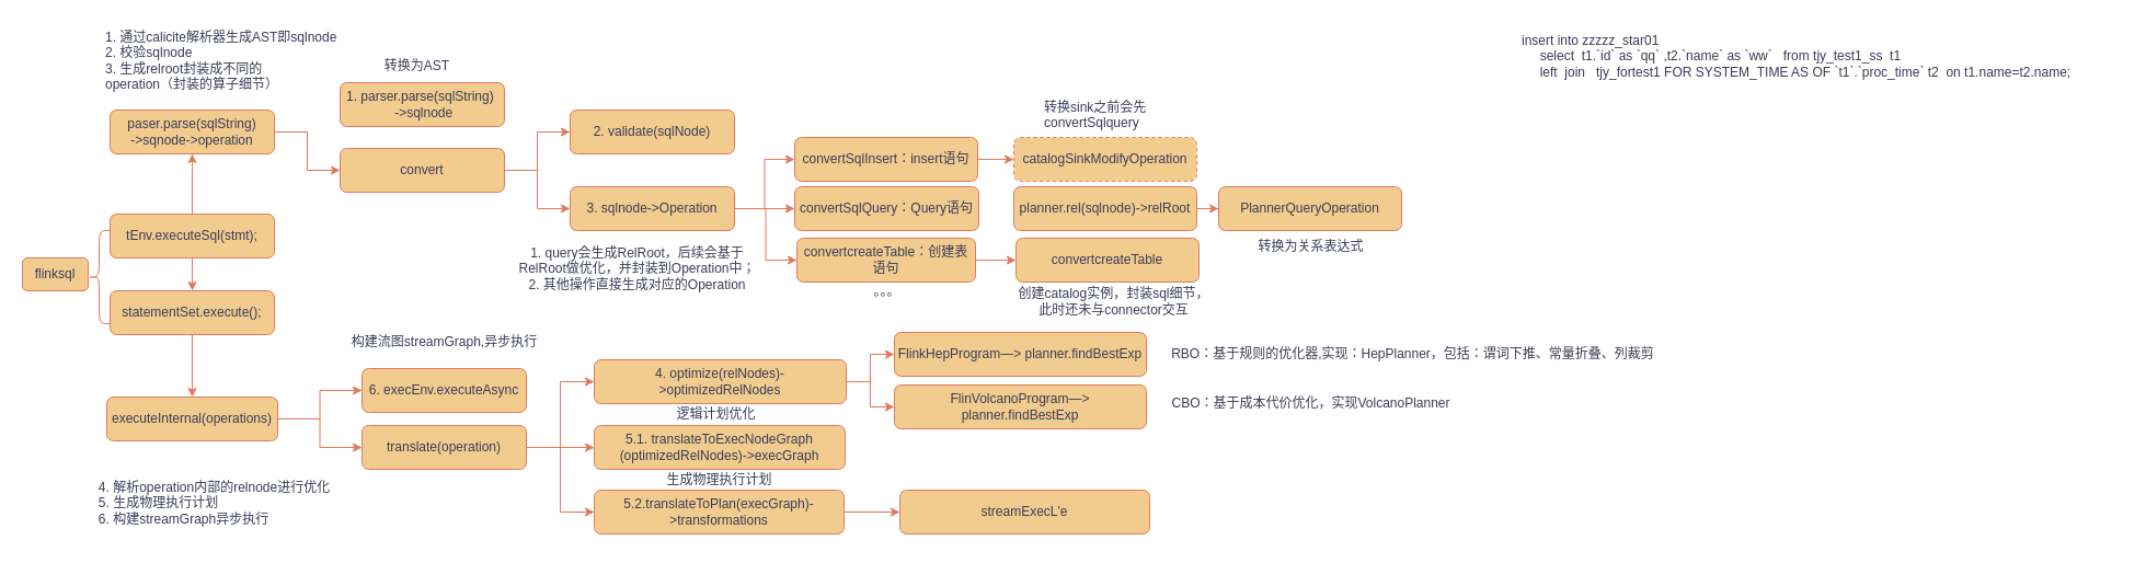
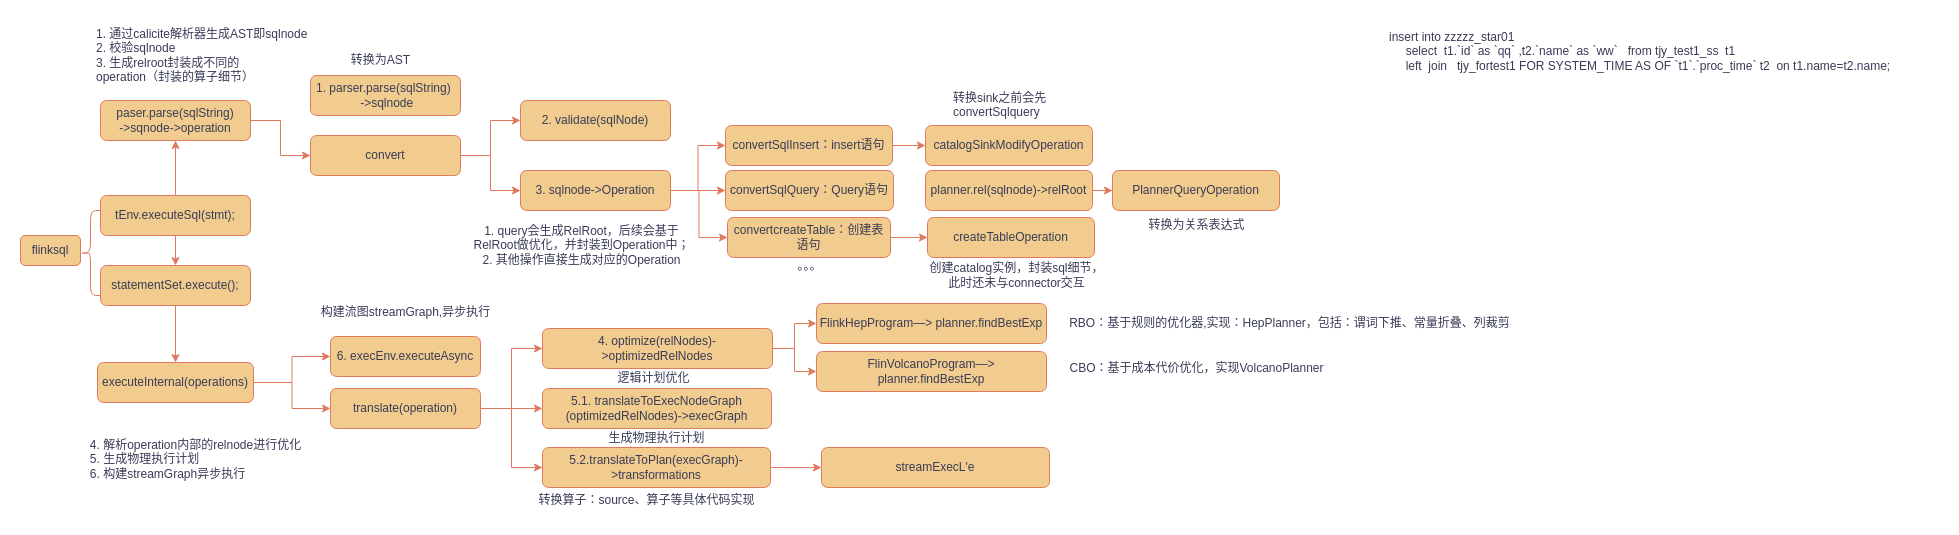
  <mxCell id="0" />
  <mxCell id="1" parent="0" />
  <mxCell id="2" value="flinksql" style="rounded=1;whiteSpace=wrap;html=1;labelBackgroundColor=none;fillColor=#F2CC8F;strokeColor=#E07A5F;fontColor=#393C56;" vertex="1" parent="1"><mxGeometry x="20" y="235" width="60" height="30" as="geometry" /></mxCell>
  <mxCell id="3" value="" style="shape=curlyBracket;whiteSpace=wrap;html=1;rounded=1;labelPosition=left;verticalLabelPosition=middle;align=right;verticalAlign=middle;labelBackgroundColor=none;fillColor=#F2CC8F;strokeColor=#E07A5F;fontColor=#393C56;" vertex="1" parent="1"><mxGeometry x="80" y="210" width="20" height="85" as="geometry" /></mxCell>
  <mxCell id="4" value="" style="edgeStyle=orthogonalEdgeStyle;rounded=0;orthogonalLoop=1;jettySize=auto;html=1;labelBackgroundColor=none;strokeColor=#E07A5F;fontColor=default;" edge="1" parent="1" source="6" target="8"><mxGeometry relative="1" as="geometry" /></mxCell>
  <mxCell id="5" value="" style="edgeStyle=orthogonalEdgeStyle;rounded=0;orthogonalLoop=1;jettySize=auto;html=1;labelBackgroundColor=none;strokeColor=#E07A5F;fontColor=default;" edge="1" parent="1" source="6" target="10"><mxGeometry relative="1" as="geometry" /></mxCell>
  <mxCell id="6" value="tEnv.executeSql(stmt);" style="rounded=1;whiteSpace=wrap;html=1;labelBackgroundColor=none;fillColor=#F2CC8F;strokeColor=#E07A5F;fontColor=#393C56;" vertex="1" parent="1"><mxGeometry x="100" y="195" width="150" height="40" as="geometry" /></mxCell>
  <mxCell id="7" value="" style="edgeStyle=orthogonalEdgeStyle;rounded=0;orthogonalLoop=1;jettySize=auto;html=1;strokeColor=#E07A5F;fontColor=#393C56;fillColor=#F2CC8F;" edge="1" parent="1" source="8" target="40"><mxGeometry relative="1" as="geometry" /></mxCell>
  <mxCell id="8" value="statementSet.execute();" style="rounded=1;whiteSpace=wrap;html=1;labelBackgroundColor=none;fillColor=#F2CC8F;strokeColor=#E07A5F;fontColor=#393C56;" vertex="1" parent="1"><mxGeometry x="100" y="265" width="150" height="40" as="geometry" /></mxCell>
  <mxCell id="9" value="" style="edgeStyle=orthogonalEdgeStyle;rounded=0;orthogonalLoop=1;jettySize=auto;html=1;strokeColor=#E07A5F;fontColor=#393C56;fillColor=#F2CC8F;" edge="1" parent="1" source="10" target="15"><mxGeometry relative="1" as="geometry" /></mxCell>
  <mxCell id="10" value="paser.parse(sqlString)&lt;br&gt;-&amp;gt;sqnode-&amp;gt;operation" style="rounded=1;whiteSpace=wrap;html=1;labelBackgroundColor=none;fillColor=#F2CC8F;strokeColor=#E07A5F;fontColor=#393C56;" vertex="1" parent="1"><mxGeometry x="100" y="100" width="150" height="40" as="geometry" /></mxCell>
  <mxCell id="11" value="1. 通过calicite解析器生成AST即sqlnode&lt;br&gt;2. 校验sqlnode&lt;br&gt;3. 生成relroot封装成不同的&lt;br&gt;operation（封装的算子细节）" style="text;html=1;align=left;verticalAlign=middle;resizable=0;points=[];autosize=1;strokeColor=none;fillColor=none;labelBackgroundColor=none;fontColor=#393C56;" vertex="1" parent="1"><mxGeometry x="94" y="20" width="229" height="70" as="geometry" /></mxCell>
  <mxCell id="12" value="1. parser.parse(sqlString)&amp;nbsp; &amp;nbsp;-&amp;gt;sqlnode" style="rounded=1;whiteSpace=wrap;html=1;labelBackgroundColor=none;fillColor=#F2CC8F;strokeColor=#E07A5F;fontColor=#393C56;" vertex="1" parent="1"><mxGeometry x="310" y="75" width="150" height="40" as="geometry" /></mxCell>
  <mxCell id="13" value="" style="edgeStyle=orthogonalEdgeStyle;rounded=0;orthogonalLoop=1;jettySize=auto;html=1;strokeColor=#E07A5F;fontColor=#393C56;fillColor=#F2CC8F;" edge="1" parent="1" source="15" target="16"><mxGeometry relative="1" as="geometry" /></mxCell>
  <mxCell id="14" value="" style="edgeStyle=orthogonalEdgeStyle;rounded=0;orthogonalLoop=1;jettySize=auto;html=1;strokeColor=#E07A5F;fontColor=#393C56;fillColor=#F2CC8F;" edge="1" parent="1" source="15" target="20"><mxGeometry relative="1" as="geometry" /></mxCell>
  <mxCell id="15" value="convert" style="rounded=1;whiteSpace=wrap;html=1;labelBackgroundColor=none;fillColor=#F2CC8F;strokeColor=#E07A5F;fontColor=#393C56;" vertex="1" parent="1"><mxGeometry x="310" y="135" width="150" height="40" as="geometry" /></mxCell>
  <mxCell id="16" value="2. validate(sqlNode)" style="rounded=1;whiteSpace=wrap;html=1;labelBackgroundColor=none;fillColor=#F2CC8F;strokeColor=#E07A5F;fontColor=#393C56;" vertex="1" parent="1"><mxGeometry x="520" y="100" width="150" height="40" as="geometry" /></mxCell>
  <mxCell id="17" style="edgeStyle=orthogonalEdgeStyle;rounded=0;orthogonalLoop=1;jettySize=auto;html=1;entryX=0;entryY=0.5;entryDx=0;entryDy=0;strokeColor=#E07A5F;fontColor=#393C56;fillColor=#F2CC8F;" edge="1" parent="1" source="20" target="24"><mxGeometry relative="1" as="geometry" /></mxCell>
  <mxCell id="18" style="edgeStyle=orthogonalEdgeStyle;rounded=0;orthogonalLoop=1;jettySize=auto;html=1;strokeColor=#E07A5F;fontColor=#393C56;fillColor=#F2CC8F;" edge="1" parent="1" source="20" target="25"><mxGeometry relative="1" as="geometry" /></mxCell>
  <mxCell id="19" style="edgeStyle=orthogonalEdgeStyle;rounded=0;orthogonalLoop=1;jettySize=auto;html=1;entryX=0;entryY=0.5;entryDx=0;entryDy=0;strokeColor=#E07A5F;fontColor=#393C56;fillColor=#F2CC8F;" edge="1" parent="1" source="20" target="27"><mxGeometry relative="1" as="geometry" /></mxCell>
  <mxCell id="20" value="3. sqlnode-&amp;gt;Operation" style="rounded=1;whiteSpace=wrap;html=1;labelBackgroundColor=none;fillColor=#F2CC8F;strokeColor=#E07A5F;fontColor=#393C56;" vertex="1" parent="1"><mxGeometry x="520" y="170" width="150" height="40" as="geometry" /></mxCell>
  <mxCell id="21" value="转换为AST" style="text;html=1;align=center;verticalAlign=middle;resizable=0;points=[];autosize=1;strokeColor=none;fillColor=none;fontColor=#393C56;" vertex="1" parent="1"><mxGeometry x="340" y="45" width="80" height="30" as="geometry" /></mxCell>
  <mxCell id="22" value="1. query会生成RelRoot，后续会基于&lt;br&gt;RelRoot做优化，并封装到Operation中；&lt;br&gt;2. 其他操作直接生成对应的Operation" style="text;html=1;align=center;verticalAlign=middle;resizable=0;points=[];autosize=1;strokeColor=none;fillColor=none;fontColor=#393C56;" vertex="1" parent="1"><mxGeometry x="464" y="217" width="234" height="55" as="geometry" /></mxCell>
  <mxCell id="23" value="" style="edgeStyle=orthogonalEdgeStyle;rounded=0;orthogonalLoop=1;jettySize=auto;html=1;strokeColor=#E07A5F;fontColor=#393C56;fillColor=#F2CC8F;" edge="1" parent="1" source="24" target="32"><mxGeometry relative="1" as="geometry" /></mxCell>
  <mxCell id="24" value="convertSqlInsert：insert语句" style="rounded=1;whiteSpace=wrap;html=1;labelBackgroundColor=none;fillColor=#F2CC8F;strokeColor=#E07A5F;fontColor=#393C56;" vertex="1" parent="1"><mxGeometry x="725" y="125" width="167" height="40" as="geometry" /></mxCell>
  <mxCell id="25" value="convertSqlQuery：Query语句" style="rounded=1;whiteSpace=wrap;html=1;labelBackgroundColor=none;fillColor=#F2CC8F;strokeColor=#E07A5F;fontColor=#393C56;" vertex="1" parent="1"><mxGeometry x="725" y="170" width="168" height="40" as="geometry" /></mxCell>
  <mxCell id="26" value="" style="edgeStyle=orthogonalEdgeStyle;rounded=0;orthogonalLoop=1;jettySize=auto;html=1;strokeColor=#E07A5F;fontColor=#393C56;fillColor=#F2CC8F;" edge="1" parent="1" source="27" target="31"><mxGeometry relative="1" as="geometry" /></mxCell>
  <mxCell id="27" value="convertcreateTable：创建表语句" style="rounded=1;whiteSpace=wrap;html=1;labelBackgroundColor=none;fillColor=#F2CC8F;strokeColor=#E07A5F;fontColor=#393C56;" vertex="1" parent="1"><mxGeometry x="727" y="217" width="163" height="40" as="geometry" /></mxCell>
  <mxCell id="28" value="。。。" style="text;html=1;align=center;verticalAlign=middle;resizable=0;points=[];autosize=1;strokeColor=none;fillColor=none;fontColor=#393C56;" vertex="1" parent="1"><mxGeometry x="782" y="253" width="54" height="26" as="geometry" /></mxCell>
  <mxCell id="29" value="" style="edgeStyle=orthogonalEdgeStyle;rounded=0;orthogonalLoop=1;jettySize=auto;html=1;strokeColor=#E07A5F;fontColor=#393C56;fillColor=#F2CC8F;" edge="1" parent="1" source="30" target="33"><mxGeometry relative="1" as="geometry" /></mxCell>
  <mxCell id="30" value="planner.rel(sqlnode)-&amp;gt;relRoot" style="rounded=1;whiteSpace=wrap;html=1;labelBackgroundColor=none;fillColor=#F2CC8F;strokeColor=#E07A5F;fontColor=#393C56;" vertex="1" parent="1"><mxGeometry x="925" y="170" width="167" height="40" as="geometry" /></mxCell>
- <mxCell id="31" value="convertcreateTable" style="rounded=1;whiteSpace=wrap;html=1;labelBackgroundColor=none;fillColor=#F2CC8F;strokeColor=#E07A5F;fontColor=#393C56;" vertex="1" parent="1"><mxGeometry x="927" y="217" width="167" height="40" as="geometry" /></mxCell>
- <mxCell id="32" value="catalogSinkModifyOperation" style="rounded=1;whiteSpace=wrap;html=1;labelBackgroundColor=none;fillColor=#F2CC8F;strokeColor=#E07A5F;fontColor=#393C56;dashed=1;" vertex="1" parent="1"><mxGeometry x="925" y="125" width="167" height="40" as="geometry" /></mxCell>
+ <mxCell id="31" value="createTableOperation" style="rounded=1;whiteSpace=wrap;html=1;labelBackgroundColor=none;fillColor=#F2CC8F;strokeColor=#E07A5F;fontColor=#393C56;" vertex="1" parent="1"><mxGeometry x="927" y="217" width="167" height="40" as="geometry" /></mxCell>
+ <mxCell id="32" value="catalogSinkModifyOperation" style="rounded=1;whiteSpace=wrap;html=1;labelBackgroundColor=none;fillColor=#F2CC8F;strokeColor=#E07A5F;fontColor=#393C56;" vertex="1" parent="1"><mxGeometry x="925" y="125" width="167" height="40" as="geometry" /></mxCell>
  <mxCell id="33" value="PlannerQueryOperation" style="rounded=1;whiteSpace=wrap;html=1;labelBackgroundColor=none;fillColor=#F2CC8F;strokeColor=#E07A5F;fontColor=#393C56;" vertex="1" parent="1"><mxGeometry x="1112" y="170" width="167" height="40" as="geometry" /></mxCell>
  <mxCell id="34" value="创建catalog实例，封装sql细节，&lt;br&gt;此时还未与connector交互" style="text;html=1;align=center;verticalAlign=middle;resizable=0;points=[];autosize=1;strokeColor=none;fillColor=none;fontColor=#393C56;" vertex="1" parent="1"><mxGeometry x="920" y="254" width="192" height="41" as="geometry" /></mxCell>
  <mxCell id="35" value="转换为关系表达式" style="text;html=1;align=center;verticalAlign=middle;resizable=0;points=[];autosize=1;strokeColor=none;fillColor=none;fontColor=#393C56;" vertex="1" parent="1"><mxGeometry x="1138.5" y="212" width="114" height="26" as="geometry" /></mxCell>
  <mxCell id="36" value="&lt;span style=&quot;color: rgb(57, 60, 86); font-family: Helvetica; font-size: 12px; font-style: normal; font-variant-ligatures: normal; font-variant-caps: normal; font-weight: 400; letter-spacing: normal; orphans: 2; text-align: center; text-indent: 0px; text-transform: none; widows: 2; word-spacing: 0px; -webkit-text-stroke-width: 0px; background-color: rgb(255, 255, 255); text-decoration-thickness: initial; text-decoration-style: initial; text-decoration-color: initial; float: none; display: inline !important;&quot;&gt;转换sink之前会先convertSqlquery&lt;/span&gt;" style="text;whiteSpace=wrap;html=1;fontColor=#393C56;" vertex="1" parent="1"><mxGeometry x="950.998" y="84" width="115" height="36" as="geometry" /></mxCell>
  <mxCell id="37" value="insert into zzzzz_star01 &#10;     select  t1.`id` as `qq` ,t2.`name` as `ww`   from tjy_test1_ss  t1 &#10;     left  join   tjy_fortest1 FOR SYSTEM_TIME AS OF `t1`.`proc_time` t2  on t1.name=t2.name;" style="text;whiteSpace=wrap;fontColor=#393C56;" vertex="1" parent="1"><mxGeometry x="1386.846" y="22.538" width="550" height="51" as="geometry" /></mxCell>
  <mxCell id="38" style="edgeStyle=orthogonalEdgeStyle;rounded=0;orthogonalLoop=1;jettySize=auto;html=1;entryX=0;entryY=0.5;entryDx=0;entryDy=0;strokeColor=#E07A5F;fontColor=#393C56;fillColor=#F2CC8F;" edge="1" parent="1" source="40" target="45"><mxGeometry relative="1" as="geometry" /></mxCell>
  <mxCell id="39" style="edgeStyle=orthogonalEdgeStyle;rounded=0;orthogonalLoop=1;jettySize=auto;html=1;entryX=0;entryY=0.5;entryDx=0;entryDy=0;strokeColor=#E07A5F;fontColor=#393C56;fillColor=#F2CC8F;" edge="1" parent="1" source="40" target="60"><mxGeometry relative="1" as="geometry" /></mxCell>
  <mxCell id="40" value="executeInternal(operations&lt;span style=&quot;background-color: initial;&quot;&gt;)&lt;/span&gt;" style="rounded=1;whiteSpace=wrap;html=1;labelBackgroundColor=none;fillColor=#F2CC8F;strokeColor=#E07A5F;fontColor=#393C56;" vertex="1" parent="1"><mxGeometry x="97" y="362" width="156" height="40" as="geometry" /></mxCell>
  <mxCell id="41" value="&lt;div style=&quot;text-align: left;&quot;&gt;&lt;span style=&quot;background-color: initial;&quot;&gt;4. 解析operation内部的relnode进行优化&lt;/span&gt;&lt;/div&gt;&lt;div style=&quot;text-align: left;&quot;&gt;&lt;span style=&quot;background-color: initial;&quot;&gt;5. 生成物理执行计划&lt;/span&gt;&lt;/div&gt;&lt;div style=&quot;text-align: left;&quot;&gt;&lt;span style=&quot;background-color: initial;&quot;&gt;6. 构建streamGraph异步执行&lt;/span&gt;&lt;/div&gt;" style="text;html=1;align=center;verticalAlign=middle;resizable=0;points=[];autosize=1;strokeColor=none;fillColor=none;fontColor=#393C56;" vertex="1" parent="1"><mxGeometry x="80" y="431" width="229" height="55" as="geometry" /></mxCell>
  <mxCell id="42" style="edgeStyle=orthogonalEdgeStyle;rounded=0;orthogonalLoop=1;jettySize=auto;html=1;entryX=0;entryY=0.5;entryDx=0;entryDy=0;strokeColor=#E07A5F;fontColor=#393C56;fillColor=#F2CC8F;" edge="1" parent="1" source="45" target="49"><mxGeometry relative="1" as="geometry" /></mxCell>
  <mxCell id="43" style="edgeStyle=orthogonalEdgeStyle;rounded=0;orthogonalLoop=1;jettySize=auto;html=1;entryX=0;entryY=0.5;entryDx=0;entryDy=0;strokeColor=#E07A5F;fontColor=#393C56;fillColor=#F2CC8F;" edge="1" parent="1" source="45" target="51"><mxGeometry relative="1" as="geometry" /></mxCell>
  <mxCell id="44" style="edgeStyle=orthogonalEdgeStyle;rounded=0;orthogonalLoop=1;jettySize=auto;html=1;entryX=0;entryY=0.5;entryDx=0;entryDy=0;strokeColor=#E07A5F;fontColor=#393C56;fillColor=#F2CC8F;" edge="1" parent="1" source="45" target="48"><mxGeometry relative="1" as="geometry" /></mxCell>
  <mxCell id="45" value="translate(operation)" style="rounded=1;whiteSpace=wrap;html=1;labelBackgroundColor=none;fillColor=#F2CC8F;strokeColor=#E07A5F;fontColor=#393C56;" vertex="1" parent="1"><mxGeometry x="330" y="388" width="150" height="40" as="geometry" /></mxCell>
  <mxCell id="46" style="edgeStyle=orthogonalEdgeStyle;rounded=0;orthogonalLoop=1;jettySize=auto;html=1;entryX=0;entryY=0.5;entryDx=0;entryDy=0;strokeColor=#E07A5F;fontColor=#393C56;fillColor=#F2CC8F;" edge="1" parent="1" source="48" target="55"><mxGeometry relative="1" as="geometry" /></mxCell>
  <mxCell id="47" style="edgeStyle=orthogonalEdgeStyle;rounded=0;orthogonalLoop=1;jettySize=auto;html=1;entryX=0;entryY=0.5;entryDx=0;entryDy=0;strokeColor=#E07A5F;fontColor=#393C56;fillColor=#F2CC8F;" edge="1" parent="1" source="48" target="56"><mxGeometry relative="1" as="geometry" /></mxCell>
  <mxCell id="48" value="4. optimize(relNodes)-&amp;gt;optimizedRelNodes" style="rounded=1;whiteSpace=wrap;html=1;labelBackgroundColor=none;fillColor=#F2CC8F;strokeColor=#E07A5F;fontColor=#393C56;" vertex="1" parent="1"><mxGeometry x="542" y="328" width="230" height="40" as="geometry" /></mxCell>
  <mxCell id="49" value="5.1. translateToExecNodeGraph&lt;br&gt;(optimizedRelNodes)-&amp;gt;execGraph" style="rounded=1;whiteSpace=wrap;html=1;labelBackgroundColor=none;fillColor=#F2CC8F;strokeColor=#E07A5F;fontColor=#393C56;" vertex="1" parent="1"><mxGeometry x="542" y="388" width="229" height="40" as="geometry" /></mxCell>
  <mxCell id="50" value="" style="edgeStyle=orthogonalEdgeStyle;rounded=0;orthogonalLoop=1;jettySize=auto;html=1;strokeColor=#E07A5F;fontColor=#393C56;fillColor=#F2CC8F;" edge="1" parent="1" source="51" target="59"><mxGeometry relative="1" as="geometry" /></mxCell>
  <mxCell id="51" value="5.2.translateToPlan(execGraph)-&amp;gt;transformations" style="rounded=1;whiteSpace=wrap;html=1;labelBackgroundColor=none;fillColor=#F2CC8F;strokeColor=#E07A5F;fontColor=#393C56;" vertex="1" parent="1"><mxGeometry x="542" y="447" width="228" height="40" as="geometry" /></mxCell>
  <mxCell id="52" value="逻辑计划优化" style="text;html=1;align=center;verticalAlign=middle;resizable=0;points=[];autosize=1;strokeColor=none;fillColor=none;fontColor=#393C56;" vertex="1" parent="1"><mxGeometry x="608" y="365" width="90" height="26" as="geometry" /></mxCell>
  <mxCell id="53" value="生成物理执行计划" style="text;html=1;align=center;verticalAlign=middle;resizable=0;points=[];autosize=1;strokeColor=none;fillColor=none;fontColor=#393C56;" vertex="1" parent="1"><mxGeometry x="599" y="425" width="114" height="26" as="geometry" /></mxCell>
+ <mxCell id="54" value="转换算子：source、算子等具体代码实现" style="text;html=1;align=center;verticalAlign=middle;resizable=0;points=[];autosize=1;strokeColor=none;fillColor=none;fontColor=#393C56;" vertex="1" parent="1"><mxGeometry x="529" y="487" width="234" height="26" as="geometry" /></mxCell>
  <mxCell id="55" value="FlinkHepProgram—&amp;gt; planner.findBestExp" style="rounded=1;whiteSpace=wrap;html=1;labelBackgroundColor=none;fillColor=#F2CC8F;strokeColor=#E07A5F;fontColor=#393C56;" vertex="1" parent="1"><mxGeometry x="816" y="303" width="230" height="40" as="geometry" /></mxCell>
  <mxCell id="56" value="FlinVolcanoProgram—&amp;gt; planner.findBestExp" style="rounded=1;whiteSpace=wrap;html=1;labelBackgroundColor=none;fillColor=#F2CC8F;strokeColor=#E07A5F;fontColor=#393C56;" vertex="1" parent="1"><mxGeometry x="816" y="351" width="230" height="40" as="geometry" /></mxCell>
  <mxCell id="57" value="RBO：基于规则的优化器,实现：HepPlanner，包括：谓词下推、常量折叠、列裁剪" style="text;html=1;align=center;verticalAlign=middle;resizable=0;points=[];autosize=1;strokeColor=none;fillColor=none;fontColor=#393C56;" vertex="1" parent="1"><mxGeometry x="1059.5" y="310" width="459" height="26" as="geometry" /></mxCell>
  <mxCell id="58" value="CBO：基于成本代价优化，实现VolcanoPlanner" style="text;html=1;align=center;verticalAlign=middle;resizable=0;points=[];autosize=1;strokeColor=none;fillColor=none;fontColor=#393C56;" vertex="1" parent="1"><mxGeometry x="1059.5" y="355" width="272" height="26" as="geometry" /></mxCell>
  <mxCell id="59" value="streamExecL'e" style="rounded=1;whiteSpace=wrap;html=1;labelBackgroundColor=none;fillColor=#F2CC8F;strokeColor=#E07A5F;fontColor=#393C56;" vertex="1" parent="1"><mxGeometry x="821" y="447" width="228" height="40" as="geometry" /></mxCell>
  <mxCell id="60" value="6. execEnv.executeAsync" style="rounded=1;whiteSpace=wrap;html=1;labelBackgroundColor=none;fillColor=#F2CC8F;strokeColor=#E07A5F;fontColor=#393C56;" vertex="1" parent="1"><mxGeometry x="330" y="336" width="150" height="40" as="geometry" /></mxCell>
  <mxCell id="61" value="构建流图streamGraph,异步执行" style="text;html=1;align=center;verticalAlign=middle;resizable=0;points=[];autosize=1;strokeColor=none;fillColor=none;fontColor=#393C56;" vertex="1" parent="1"><mxGeometry x="311.5" y="299" width="187" height="26" as="geometry" /></mxCell>
